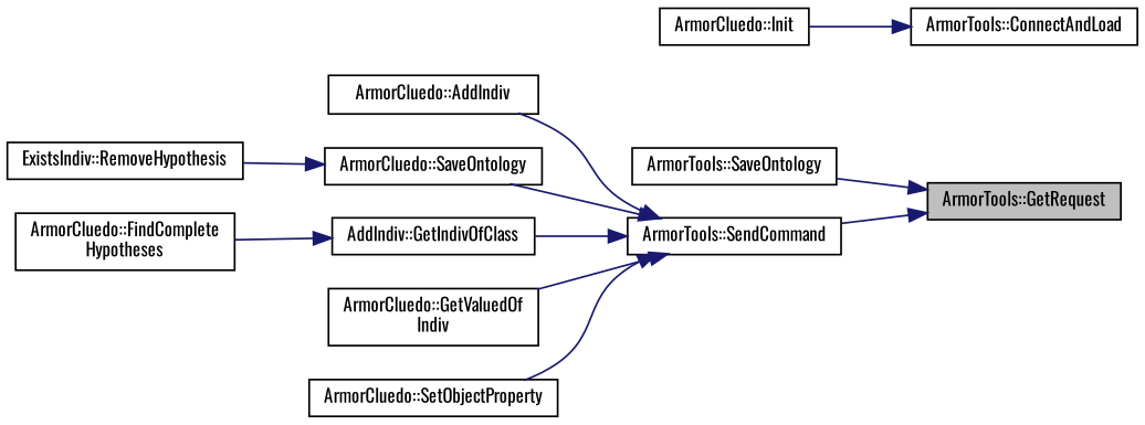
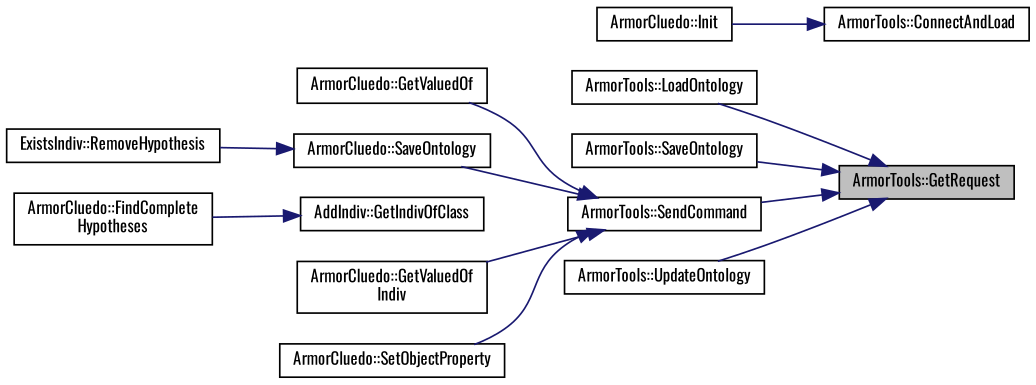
  digraph {
    fontname=Oswald
    rankdir=RL
    node [color=black fillcolor=white fontname=Oswald fontsize=10 shape=record style=filled]
    edge [color=midnightblue dir=back fontname=Oswald fontsize=10 labelfontname=Helvetica labelfontsize=10 style=solid]
    n1 [fillcolor=grey75 fontcolor=black height=0.2 label="ArmorTools::GetRequest" width=0.4]
+   n2 [height=0.2 label="ArmorTools::LoadOntology" width=0.4]
    n3 [height=0.2 label="ArmorTools::SaveOntology" width=0.4]
    n4 [height=0.2 label="ArmorTools::SendCommand" width=0.4]
-   n6 [height=0.2 label="ArmorCluedo::AddIndiv" width=0.4]
+   n5 [height=0.2 label="ArmorTools::UpdateOntology" width=0.4]
+   n6 [height=0.2 label="ArmorCluedo::GetValuedOf" width=0.4]
    n7 [height=0.2 label="ArmorCluedo::SaveOntology" width=0.4]
    n8 [height=0.2 label="AddIndiv::GetIndivOfClass" width=0.4]
    n9 [height=0.2 label="ArmorCluedo::GetValuedOf\lIndiv" width=0.4]
    n10 [height=0.2 label="ArmorCluedo::SetObjectProperty" width=0.4]
    n11 [height=0.2 label="ArmorTools::ConnectAndLoad" width=0.4]
    n12 [height=0.2 label="ArmorCluedo::Init" width=0.4]
    n13 [height=0.2 label="ExistsIndiv::RemoveHypothesis" width=0.4]
    n14 [height=0.2 label="ArmorCluedo::FindComplete\lHypotheses" width=0.4]
+   n1 -> n2
    n1 -> n3
    n1 -> n4
+   n1 -> n5
    n4 -> n6
    n4 -> n7
-   n4 -> n8
    n4 -> n9
    n4 -> n10
    n7 -> n13
    n8 -> n14
    n11 -> n12
  }
